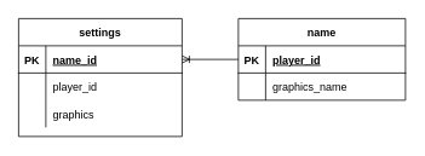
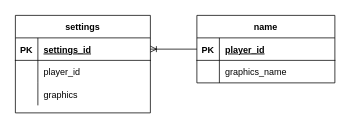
  <mxCell id="0" />
  <mxCell id="1" parent="0" />
  <mxCell id="2" value="name" style="shape=table;startSize=30;container=1;collapsible=1;childLayout=tableLayout;fixedRows=1;rowLines=0;fontStyle=1;align=center;resizeLast=1;" vertex="1" parent="1"><mxGeometry x="262" y="20" width="184" height="90" as="geometry" /></mxCell>
  <mxCell id="3" value="" style="shape=tableRow;horizontal=0;startSize=0;swimlaneHead=0;swimlaneBody=0;fillColor=none;collapsible=0;dropTarget=0;points=[[0,0.5],[1,0.5]];portConstraint=eastwest;top=0;left=0;right=0;bottom=1;" vertex="1" parent="2"><mxGeometry y="30" width="184" height="30" as="geometry" /></mxCell>
  <mxCell id="4" value="PK" style="shape=partialRectangle;connectable=0;fillColor=none;top=0;left=0;bottom=0;right=0;fontStyle=1;overflow=hidden;" vertex="1" parent="3"><mxGeometry width="30" height="30" as="geometry"><mxRectangle width="30" height="30" as="alternateBounds" /></mxGeometry></mxCell>
  <mxCell id="5" value="player_id" style="shape=partialRectangle;connectable=0;fillColor=none;top=0;left=0;bottom=0;right=0;align=left;spacingLeft=6;fontStyle=5;overflow=hidden;" vertex="1" parent="3"><mxGeometry x="30" width="154" height="30" as="geometry"><mxRectangle width="154" height="30" as="alternateBounds" /></mxGeometry></mxCell>
  <mxCell id="6" value="" style="shape=tableRow;horizontal=0;startSize=0;swimlaneHead=0;swimlaneBody=0;fillColor=none;collapsible=0;dropTarget=0;points=[[0,0.5],[1,0.5]];portConstraint=eastwest;top=0;left=0;right=0;bottom=0;" vertex="1" parent="2"><mxGeometry y="60" width="184" height="30" as="geometry" /></mxCell>
  <mxCell id="7" value="" style="shape=partialRectangle;connectable=0;fillColor=none;top=0;left=0;bottom=0;right=0;editable=1;overflow=hidden;" vertex="1" parent="6"><mxGeometry width="30" height="30" as="geometry"><mxRectangle width="30" height="30" as="alternateBounds" /></mxGeometry></mxCell>
  <mxCell id="8" value="graphics_name" style="shape=partialRectangle;connectable=0;fillColor=none;top=0;left=0;bottom=0;right=0;align=left;spacingLeft=6;overflow=hidden;" vertex="1" parent="6"><mxGeometry x="30" width="154" height="30" as="geometry"><mxRectangle width="154" height="30" as="alternateBounds" /></mxGeometry></mxCell>
  <mxCell id="9" value="" style="edgeStyle=orthogonalEdgeStyle;fontSize=12;html=1;endArrow=ERoneToMany;rounded=0;exitX=0;exitY=0.5;exitDx=0;exitDy=0;" edge="1" parent="1" source="3" target="11"><mxGeometry width="100" height="100" relative="1" as="geometry"><mxPoint x="300" y="290" as="sourcePoint" /><mxPoint x="210" y="95" as="targetPoint" /></mxGeometry></mxCell>
  <mxCell id="10" value="settings" style="shape=table;startSize=30;container=1;collapsible=1;childLayout=tableLayout;fixedRows=1;rowLines=0;fontStyle=1;align=center;resizeLast=1;" vertex="1" parent="1"><mxGeometry x="20" y="20" width="180" height="130" as="geometry" /></mxCell>
  <mxCell id="11" value="" style="shape=tableRow;horizontal=0;startSize=0;swimlaneHead=0;swimlaneBody=0;fillColor=none;collapsible=0;dropTarget=0;points=[[0,0.5],[1,0.5]];portConstraint=eastwest;top=0;left=0;right=0;bottom=1;" vertex="1" parent="10"><mxGeometry y="30" width="180" height="30" as="geometry" /></mxCell>
  <mxCell id="12" value="PK" style="shape=partialRectangle;connectable=0;fillColor=none;top=0;left=0;bottom=0;right=0;fontStyle=1;overflow=hidden;" vertex="1" parent="11"><mxGeometry width="30" height="30" as="geometry"><mxRectangle width="30" height="30" as="alternateBounds" /></mxGeometry></mxCell>
- <mxCell id="13" value="name_id" style="shape=partialRectangle;connectable=0;fillColor=none;top=0;left=0;bottom=0;right=0;align=left;spacingLeft=6;fontStyle=5;overflow=hidden;" vertex="1" parent="11"><mxGeometry x="30" width="150" height="30" as="geometry"><mxRectangle width="150" height="30" as="alternateBounds" /></mxGeometry></mxCell>
+ <mxCell id="13" value="settings_id" style="shape=partialRectangle;connectable=0;fillColor=none;top=0;left=0;bottom=0;right=0;align=left;spacingLeft=6;fontStyle=5;overflow=hidden;" vertex="1" parent="11"><mxGeometry x="30" width="150" height="30" as="geometry"><mxRectangle width="150" height="30" as="alternateBounds" /></mxGeometry></mxCell>
  <mxCell id="14" value="" style="shape=tableRow;horizontal=0;startSize=0;swimlaneHead=0;swimlaneBody=0;fillColor=none;collapsible=0;dropTarget=0;points=[[0,0.5],[1,0.5]];portConstraint=eastwest;top=0;left=0;right=0;bottom=0;" vertex="1" parent="10"><mxGeometry y="60" width="180" height="30" as="geometry" /></mxCell>
  <mxCell id="15" value="" style="shape=partialRectangle;connectable=0;fillColor=none;top=0;left=0;bottom=0;right=0;editable=1;overflow=hidden;" vertex="1" parent="14"><mxGeometry width="30" height="30" as="geometry"><mxRectangle width="30" height="30" as="alternateBounds" /></mxGeometry></mxCell>
  <mxCell id="16" value="player_id" style="shape=partialRectangle;connectable=0;fillColor=none;top=0;left=0;bottom=0;right=0;align=left;spacingLeft=6;overflow=hidden;" vertex="1" parent="14"><mxGeometry x="30" width="150" height="30" as="geometry"><mxRectangle width="150" height="30" as="alternateBounds" /></mxGeometry></mxCell>
  <mxCell id="17" value="" style="shape=tableRow;horizontal=0;startSize=0;swimlaneHead=0;swimlaneBody=0;fillColor=none;collapsible=0;dropTarget=0;points=[[0,0.5],[1,0.5]];portConstraint=eastwest;top=0;left=0;right=0;bottom=0;" vertex="1" parent="10"><mxGeometry y="90" width="180" height="30" as="geometry" /></mxCell>
  <mxCell id="18" value="" style="shape=partialRectangle;connectable=0;fillColor=none;top=0;left=0;bottom=0;right=0;editable=1;overflow=hidden;" vertex="1" parent="17"><mxGeometry width="30" height="30" as="geometry"><mxRectangle width="30" height="30" as="alternateBounds" /></mxGeometry></mxCell>
  <mxCell id="19" value="graphics" style="shape=partialRectangle;connectable=0;fillColor=none;top=0;left=0;bottom=0;right=0;align=left;spacingLeft=6;overflow=hidden;" vertex="1" parent="17"><mxGeometry x="30" width="150" height="30" as="geometry"><mxRectangle width="150" height="30" as="alternateBounds" /></mxGeometry></mxCell>
